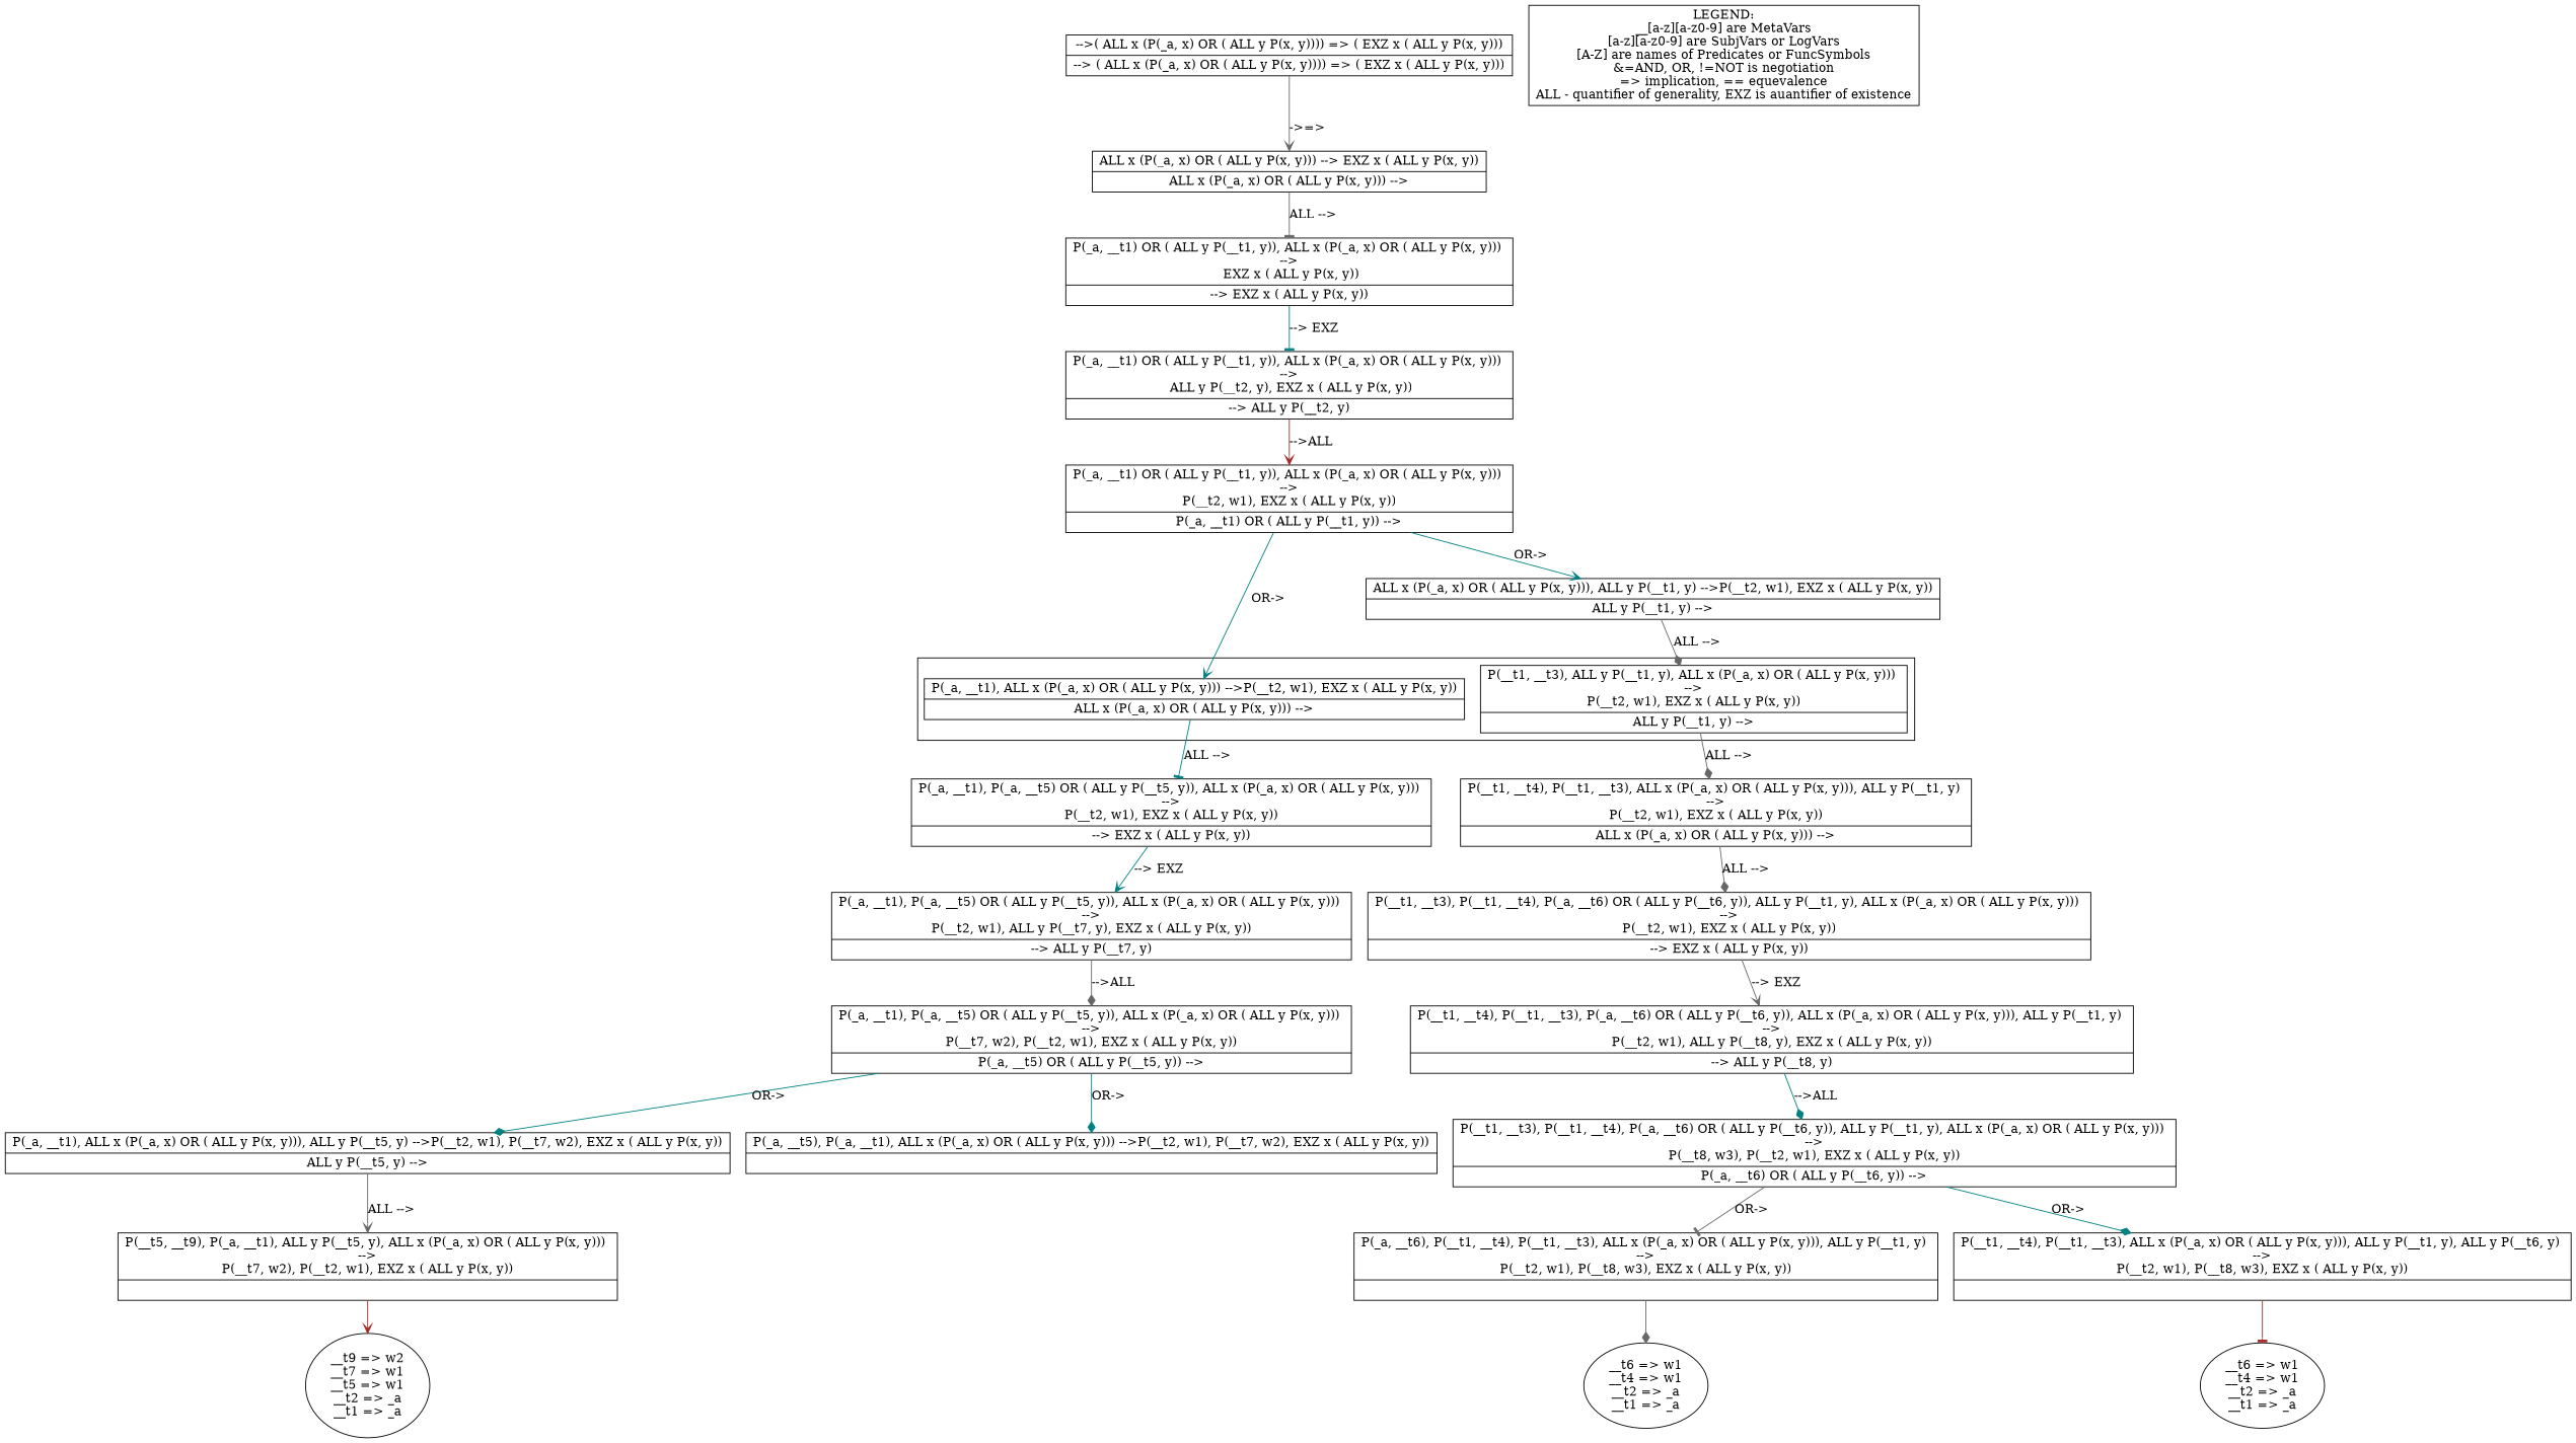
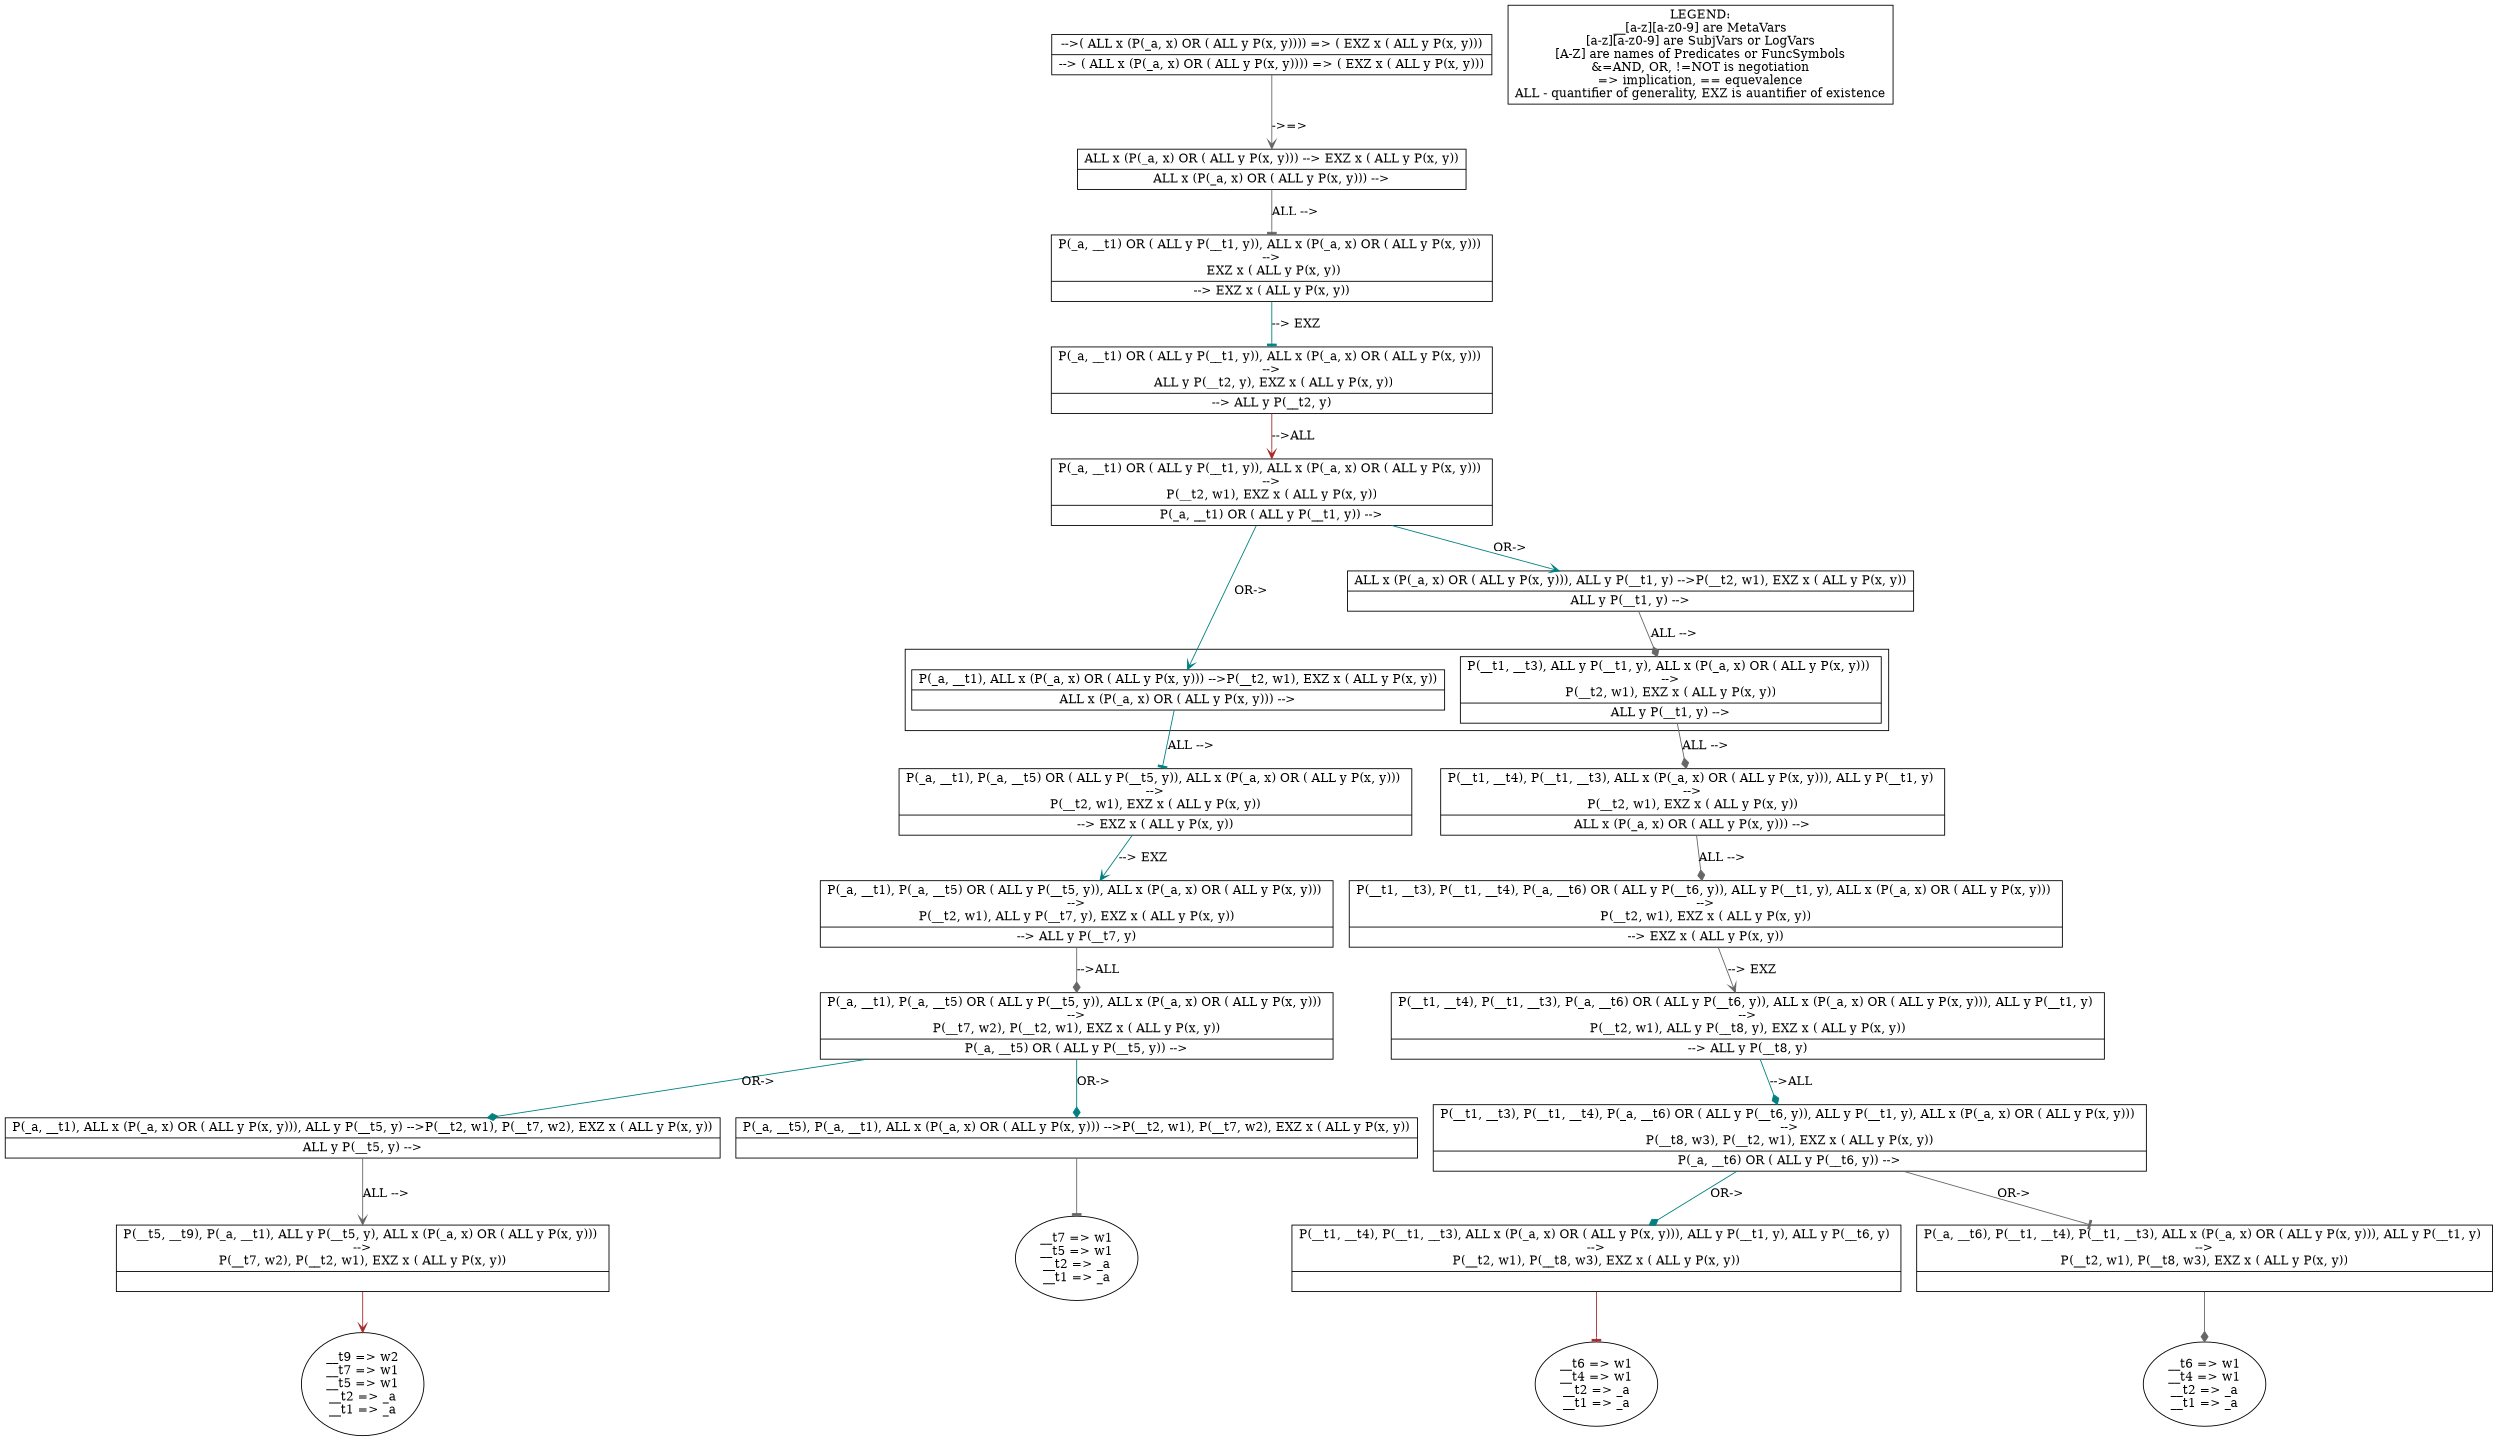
  digraph {
    node [shape=record]
    edge [color=gray40 arrowhead=diamond]
    n1 [label="{<seq> P(__t1, __t3),  ALL y P(__t1, y),  ALL x (P(_a, x) OR ( ALL y P(x, y))) \n--\>\nP(__t2, w1),  EXZ x ( ALL y P(x, y)) |<lastfip>  ALL y P(__t1, y) --\> }"]
    n2 [label="{<seq> P(_a, __t1),  ALL x (P(_a, x) OR ( ALL y P(x, y))) --\>P(__t2, w1),  EXZ x ( ALL y P(x, y)) |<lastfip>  ALL x (P(_a, x) OR ( ALL y P(x, y))) --\> }"]
    n3 [label="LEGEND:\n__[a-z][a-z0-9] are MetaVars\n[a-z][a-z0-9] are SubjVars or LogVars\n[A-Z] are names of Predicates or FuncSymbols\n&=AND, OR, !=NOT is negotiation\n=> implication, == equevalence\nALL - quantifier of generality, EXZ is auantifier of existence" shape=box]
    n4 [label="__t9 => w2\n__t7 => w1\n__t5 => w1\n__t2 => _a\n__t1 => _a\n" shape=""]
    n5 [label="__t6 => w1\n__t4 => w1\n__t2 => _a\n__t1 => _a\n" shape=""]
    n6 [label="__t6 => w1\n__t4 => w1\n__t2 => _a\n__t1 => _a\n" shape=""]
+   n7 [label="__t7 => w1\n__t5 => w1\n__t2 => _a\n__t1 => _a\n" shape=""]
    n8 [label="{<seq> P(__t5, __t9), P(_a, __t1),  ALL y P(__t5, y),  ALL x (P(_a, x) OR ( ALL y P(x, y))) \n--\>\nP(__t7, w2), P(__t2, w1),  EXZ x ( ALL y P(x, y)) |<lastfip>  }"]
    n9 [label="{<seq> P(_a, __t1),  ALL x (P(_a, x) OR ( ALL y P(x, y))),  ALL y P(__t5, y) --\>P(__t2, w1), P(__t7, w2),  EXZ x ( ALL y P(x, y)) |<lastfip>  ALL y P(__t5, y) --\> }"]
    n10 [label="{<seq> P(_a, __t5), P(_a, __t1),  ALL x (P(_a, x) OR ( ALL y P(x, y))) --\>P(__t2, w1), P(__t7, w2),  EXZ x ( ALL y P(x, y)) |<lastfip>  }"]
    n11 [label="{<seq> P(__t1, __t4), P(__t1, __t3),  ALL x (P(_a, x) OR ( ALL y P(x, y))),  ALL y P(__t1, y),  ALL y P(__t6, y) \n--\>\nP(__t2, w1), P(__t8, w3),  EXZ x ( ALL y P(x, y)) |<lastfip>  }"]
    n12 [label="{<seq> P(_a, __t6), P(__t1, __t4), P(__t1, __t3),  ALL x (P(_a, x) OR ( ALL y P(x, y))),  ALL y P(__t1, y) \n--\>\nP(__t2, w1), P(__t8, w3),  EXZ x ( ALL y P(x, y)) |<lastfip>  }"]
    n13 [label="{<seq> P(__t1, __t3), P(__t1, __t4), P(_a, __t6) OR ( ALL y P(__t6, y)),  ALL y P(__t1, y),  ALL x (P(_a, x) OR ( ALL y P(x, y))) \n--\>\nP(__t8, w3), P(__t2, w1),  EXZ x ( ALL y P(x, y)) |<lastfip> P(_a, __t6) OR ( ALL y P(__t6, y)) --\> }"]
    n14 [label="{<seq> P(_a, __t1), P(_a, __t5) OR ( ALL y P(__t5, y)),  ALL x (P(_a, x) OR ( ALL y P(x, y))) \n--\>\nP(__t7, w2), P(__t2, w1),  EXZ x ( ALL y P(x, y)) |<lastfip> P(_a, __t5) OR ( ALL y P(__t5, y)) --\> }"]
    n15 [label="{<seq> P(__t1, __t4), P(__t1, __t3), P(_a, __t6) OR ( ALL y P(__t6, y)),  ALL x (P(_a, x) OR ( ALL y P(x, y))),  ALL y P(__t1, y) \n--\>\nP(__t2, w1),  ALL y P(__t8, y),  EXZ x ( ALL y P(x, y)) |<lastfip> --\>  ALL y P(__t8, y) }"]
    n16 [label="{<seq> P(_a, __t1), P(_a, __t5) OR ( ALL y P(__t5, y)),  ALL x (P(_a, x) OR ( ALL y P(x, y))) \n--\>\nP(__t2, w1),  ALL y P(__t7, y),  EXZ x ( ALL y P(x, y)) |<lastfip> --\>  ALL y P(__t7, y) }"]
    n17 [label="{<seq> P(__t1, __t3), P(__t1, __t4), P(_a, __t6) OR ( ALL y P(__t6, y)),  ALL y P(__t1, y),  ALL x (P(_a, x) OR ( ALL y P(x, y))) \n--\>\nP(__t2, w1),  EXZ x ( ALL y P(x, y)) |<lastfip> --\>  EXZ x ( ALL y P(x, y)) }"]
    n18 [label="{<seq> P(_a, __t1), P(_a, __t5) OR ( ALL y P(__t5, y)),  ALL x (P(_a, x) OR ( ALL y P(x, y))) \n--\>\nP(__t2, w1),  EXZ x ( ALL y P(x, y)) |<lastfip> --\>  EXZ x ( ALL y P(x, y)) }"]
    n19 [label="{<seq> P(__t1, __t4), P(__t1, __t3),  ALL x (P(_a, x) OR ( ALL y P(x, y))),  ALL y P(__t1, y) \n--\>\nP(__t2, w1),  EXZ x ( ALL y P(x, y)) |<lastfip>  ALL x (P(_a, x) OR ( ALL y P(x, y))) --\> }"]
    n20 [label="{<seq>  ALL x (P(_a, x) OR ( ALL y P(x, y))),  ALL y P(__t1, y) --\>P(__t2, w1),  EXZ x ( ALL y P(x, y)) |<lastfip>  ALL y P(__t1, y) --\> }"]
    n21 [label="{<seq> P(_a, __t1) OR ( ALL y P(__t1, y)),  ALL x (P(_a, x) OR ( ALL y P(x, y))) \n--\>\nP(__t2, w1),  EXZ x ( ALL y P(x, y)) |<lastfip> P(_a, __t1) OR ( ALL y P(__t1, y)) --\> }"]
    n22 [label="{<seq> P(_a, __t1) OR ( ALL y P(__t1, y)),  ALL x (P(_a, x) OR ( ALL y P(x, y))) \n--\>\n ALL y P(__t2, y),  EXZ x ( ALL y P(x, y)) |<lastfip> --\>  ALL y P(__t2, y) }"]
    n23 [label="{<seq> P(_a, __t1) OR ( ALL y P(__t1, y)),  ALL x (P(_a, x) OR ( ALL y P(x, y))) \n--\>\n EXZ x ( ALL y P(x, y)) |<lastfip> --\>  EXZ x ( ALL y P(x, y)) }"]
    n24 [label="{<seq>  ALL x (P(_a, x) OR ( ALL y P(x, y))) --\> EXZ x ( ALL y P(x, y)) |<lastfip>  ALL x (P(_a, x) OR ( ALL y P(x, y))) --\> }"]
    n25 [label="{<seq>  --\>( ALL x (P(_a, x) OR ( ALL y P(x, y)))) =\> ( EXZ x ( ALL y P(x, y))) |<lastfip> --\> ( ALL x (P(_a, x) OR ( ALL y P(x, y)))) =\> ( EXZ x ( ALL y P(x, y))) }"]
    subgraph cluster_1 {
      n1
      n2
    }
    n1 -> n19 [label="ALL -->"]
    n2 -> n18 [label="ALL -->" color=teal arrowhead=tee]
    n8 -> n4 [color=brown arrowhead=vee]
    n9 -> n8 [label="ALL -->" arrowhead=vee]
+   n10 -> n7 [arrowhead=tee]
    n11 -> n6 [color=brown arrowhead=tee]
    n12 -> n5
    n13 -> n11 [label="OR->" color=teal]
    n13 -> n12 [label="OR->" arrowhead=tee]
    n14 -> n9 [label="OR->" color=teal]
    n14 -> n10 [label="OR->" color=teal]
    n15 -> n13 [label="-->ALL" color=teal]
    n16 -> n14 [label="-->ALL"]
    n17 -> n15 [label="--> EXZ" arrowhead=vee]
    n18 -> n16 [label="--> EXZ" color=teal arrowhead=vee]
    n19 -> n17 [label="ALL -->"]
    n20 -> n1 [label="ALL -->"]
    n21 -> n2 [label="OR->" color=teal arrowhead=vee]
    n21 -> n20 [label="OR->" color=teal arrowhead=vee]
    n22 -> n21 [label="-->ALL" color=brown arrowhead=vee]
    n23 -> n22 [label="--> EXZ" color=teal arrowhead=tee]
    n24 -> n23 [label="ALL -->" arrowhead=tee]
    n25 -> n24 [label="->=>" arrowhead=vee]
  }
